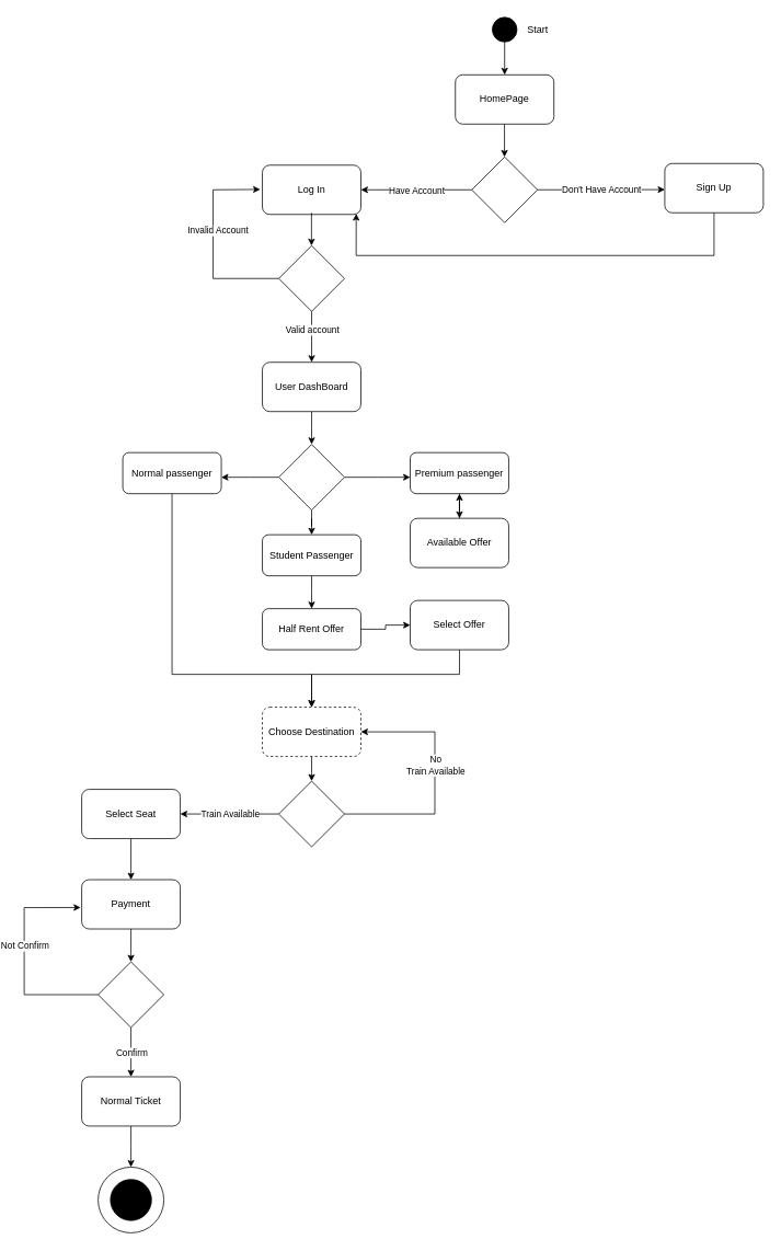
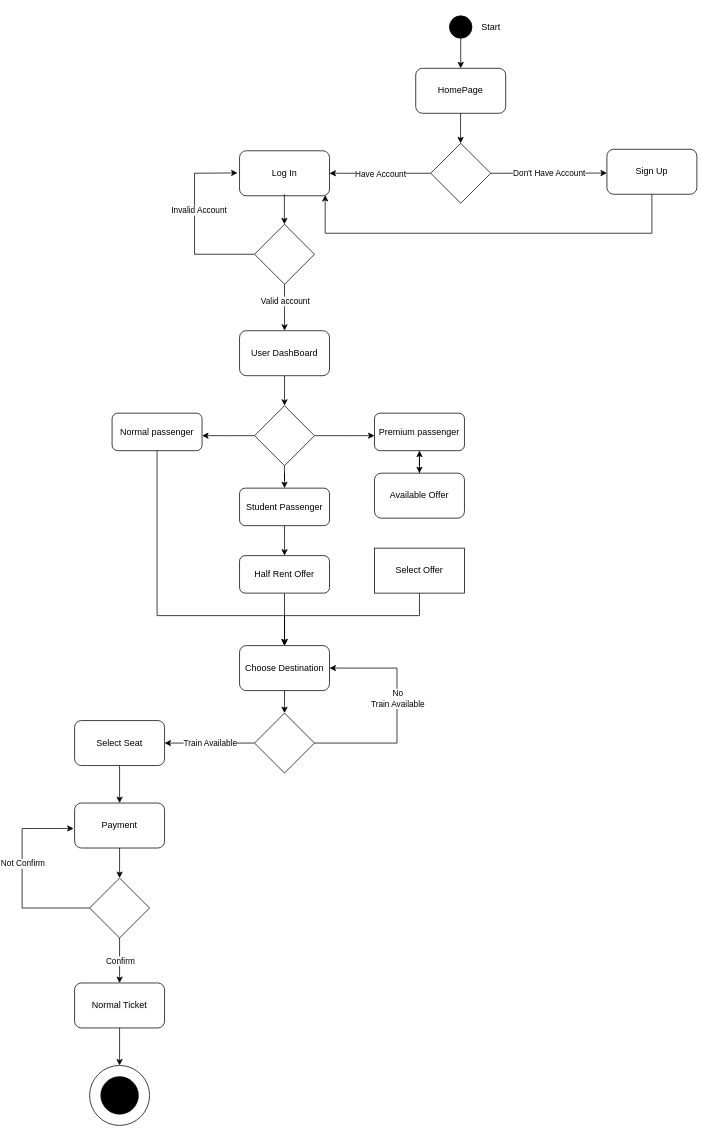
  <mxCell id="0" />
  <mxCell id="1" parent="0" />
  <mxCell id="2" value="" style="ellipse;whiteSpace=wrap;html=1;aspect=fixed;fillColor=#000000;" parent="1" vertex="1"><mxGeometry x="590" y="20" width="30" height="30" as="geometry" /></mxCell>
  <mxCell id="3" value="" style="endArrow=classic;html=1;rounded=0;exitX=0.5;exitY=1;exitDx=0;exitDy=0;" parent="1" source="2" edge="1"><mxGeometry width="50" height="50" relative="1" as="geometry"><mxPoint x="605" y="90" as="sourcePoint" /><mxPoint x="605" y="90" as="targetPoint" /></mxGeometry></mxCell>
  <mxCell id="4" value="HomePage" style="rounded=1;whiteSpace=wrap;html=1;" parent="1" vertex="1"><mxGeometry x="545" y="90" width="120" height="60" as="geometry" /></mxCell>
  <mxCell id="5" value="Start" style="text;html=1;align=center;verticalAlign=middle;resizable=0;points=[];autosize=1;strokeColor=none;fillColor=none;" parent="1" vertex="1"><mxGeometry x="620" y="20" width="50" height="30" as="geometry" /></mxCell>
  <mxCell id="6" value="" style="endArrow=classic;html=1;rounded=0;" parent="1" edge="1"><mxGeometry width="50" height="50" relative="1" as="geometry"><mxPoint x="604.8" y="150" as="sourcePoint" /><mxPoint x="604.8" y="190" as="targetPoint" /></mxGeometry></mxCell>
  <mxCell id="7" value="" style="rhombus;whiteSpace=wrap;html=1;" parent="1" vertex="1"><mxGeometry x="565" y="190" width="80" height="80" as="geometry" /></mxCell>
  <mxCell id="8" style="edgeStyle=orthogonalEdgeStyle;rounded=0;orthogonalLoop=1;jettySize=auto;html=1;entryX=0.952;entryY=0.984;entryDx=0;entryDy=0;entryPerimeter=0;" parent="1" source="9" target="10" edge="1"><mxGeometry relative="1" as="geometry"><mxPoint x="860" y="380" as="targetPoint" /><Array as="points"><mxPoint x="860" y="310" /><mxPoint x="424" y="310" /></Array></mxGeometry></mxCell>
  <mxCell id="9" value="Sign Up" style="rounded=1;whiteSpace=wrap;html=1;" parent="1" vertex="1"><mxGeometry x="800" y="198" width="120" height="60" as="geometry" /></mxCell>
  <mxCell id="10" value="Log In" style="rounded=1;whiteSpace=wrap;html=1;" parent="1" vertex="1"><mxGeometry x="310" y="200" width="120" height="60" as="geometry" /></mxCell>
  <mxCell id="11" value="" style="endArrow=classic;html=1;rounded=0;exitX=1;exitY=0.5;exitDx=0;exitDy=0;" parent="1" source="7" edge="1"><mxGeometry relative="1" as="geometry"><mxPoint x="650" y="230" as="sourcePoint" /><mxPoint x="800" y="229.76" as="targetPoint" /></mxGeometry></mxCell>
  <mxCell id="12" value="Don't Have Account" style="edgeLabel;resizable=0;html=1;align=center;verticalAlign=middle;" parent="11" connectable="0" vertex="1"><mxGeometry relative="1" as="geometry" /></mxCell>
  <mxCell id="13" value="" style="endArrow=classic;html=1;rounded=0;exitX=0;exitY=0.5;exitDx=0;exitDy=0;entryX=1;entryY=0.5;entryDx=0;entryDy=0;" parent="1" source="7" target="10" edge="1"><mxGeometry relative="1" as="geometry"><mxPoint x="420" y="270" as="sourcePoint" /><mxPoint x="520" y="270" as="targetPoint" /></mxGeometry></mxCell>
  <mxCell id="14" value="Have Account" style="edgeLabel;resizable=0;html=1;align=center;verticalAlign=middle;" parent="13" connectable="0" vertex="1"><mxGeometry relative="1" as="geometry" /></mxCell>
  <mxCell id="15" value="" style="endArrow=classic;html=1;rounded=0;" parent="1" edge="1"><mxGeometry width="50" height="50" relative="1" as="geometry"><mxPoint x="369.8" y="258" as="sourcePoint" /><mxPoint x="369.8" y="298" as="targetPoint" /></mxGeometry></mxCell>
  <mxCell id="16" value="" style="rhombus;whiteSpace=wrap;html=1;" parent="1" vertex="1"><mxGeometry x="330" y="298" width="80" height="80" as="geometry" /></mxCell>
  <mxCell id="17" value="" style="endArrow=classic;html=1;rounded=0;exitX=0.5;exitY=1;exitDx=0;exitDy=0;" parent="1" source="16" edge="1"><mxGeometry relative="1" as="geometry"><mxPoint x="420" y="457.8" as="sourcePoint" /><mxPoint x="370" y="440" as="targetPoint" /></mxGeometry></mxCell>
  <mxCell id="18" value="Valid account" style="edgeLabel;resizable=0;html=1;align=center;verticalAlign=middle;" parent="17" connectable="0" vertex="1"><mxGeometry relative="1" as="geometry"><mxPoint y="-9" as="offset" /></mxGeometry></mxCell>
  <mxCell id="19" value="" style="endArrow=classic;html=1;rounded=0;exitX=0;exitY=0.5;exitDx=0;exitDy=0;entryX=-0.022;entryY=0.492;entryDx=0;entryDy=0;entryPerimeter=0;" parent="1" source="16" target="10" edge="1"><mxGeometry relative="1" as="geometry"><mxPoint x="330" y="337" as="sourcePoint" /><mxPoint x="250" y="230" as="targetPoint" /><Array as="points"><mxPoint x="250" y="338" /><mxPoint x="250" y="230" /></Array></mxGeometry></mxCell>
  <mxCell id="20" value="Invalid Account" style="edgeLabel;resizable=0;html=1;align=center;verticalAlign=middle;" parent="19" connectable="0" vertex="1"><mxGeometry relative="1" as="geometry"><mxPoint x="5" y="-16" as="offset" /></mxGeometry></mxCell>
  <mxCell id="21" style="edgeStyle=orthogonalEdgeStyle;rounded=0;orthogonalLoop=1;jettySize=auto;html=1;" parent="1" source="22" edge="1"><mxGeometry relative="1" as="geometry"><mxPoint x="370" y="540" as="targetPoint" /></mxGeometry></mxCell>
  <mxCell id="22" value="User DashBoard" style="rounded=1;whiteSpace=wrap;html=1;" parent="1" vertex="1"><mxGeometry x="310" y="440" width="120" height="60" as="geometry" /></mxCell>
  <mxCell id="23" style="edgeStyle=orthogonalEdgeStyle;rounded=0;orthogonalLoop=1;jettySize=auto;html=1;" parent="1" source="24" edge="1"><mxGeometry relative="1" as="geometry"><mxPoint x="370" y="950" as="targetPoint" /></mxGeometry></mxCell>
- <mxCell id="24" value="Choose Destination" style="rounded=1;whiteSpace=wrap;html=1;dashed=1;" parent="1" vertex="1"><mxGeometry x="310" y="860" width="120" height="60" as="geometry" /></mxCell>
+ <mxCell id="24" value="Choose Destination" style="rounded=1;whiteSpace=wrap;html=1;" parent="1" vertex="1"><mxGeometry x="310" y="860" width="120" height="60" as="geometry" /></mxCell>
  <mxCell id="25" style="edgeStyle=orthogonalEdgeStyle;rounded=0;orthogonalLoop=1;jettySize=auto;html=1;" parent="1" edge="1"><mxGeometry relative="1" as="geometry"><mxPoint x="150" y="1070" as="targetPoint" /><mxPoint x="150" y="1020" as="sourcePoint" /></mxGeometry></mxCell>
  <mxCell id="26" value="Select Seat" style="rounded=1;whiteSpace=wrap;html=1;" parent="1" vertex="1"><mxGeometry x="90" y="960" width="120" height="60" as="geometry" /></mxCell>
  <mxCell id="27" style="edgeStyle=orthogonalEdgeStyle;rounded=0;orthogonalLoop=1;jettySize=auto;html=1;" parent="1" source="30" edge="1"><mxGeometry relative="1" as="geometry"><mxPoint x="490" y="580" as="targetPoint" /></mxGeometry></mxCell>
  <mxCell id="28" style="edgeStyle=orthogonalEdgeStyle;rounded=0;orthogonalLoop=1;jettySize=auto;html=1;" parent="1" source="30" edge="1"><mxGeometry relative="1" as="geometry"><mxPoint x="260" y="580" as="targetPoint" /></mxGeometry></mxCell>
  <mxCell id="29" style="edgeStyle=orthogonalEdgeStyle;rounded=0;orthogonalLoop=1;jettySize=auto;html=1;" parent="1" source="30" target="36" edge="1"><mxGeometry relative="1" as="geometry"><mxPoint x="370" y="680" as="targetPoint" /></mxGeometry></mxCell>
  <mxCell id="30" value="" style="rhombus;whiteSpace=wrap;html=1;" parent="1" vertex="1"><mxGeometry x="330" y="540" width="80" height="80" as="geometry" /></mxCell>
  <mxCell id="31" style="edgeStyle=orthogonalEdgeStyle;rounded=0;orthogonalLoop=1;jettySize=auto;html=1;" parent="1" source="32" target="24" edge="1"><mxGeometry relative="1" as="geometry"><mxPoint x="240" y="890" as="targetPoint" /><Array as="points"><mxPoint x="200" y="820" /><mxPoint x="370" y="820" /></Array></mxGeometry></mxCell>
  <mxCell id="32" value="Normal&amp;nbsp;passenger" style="rounded=1;whiteSpace=wrap;html=1;" parent="1" vertex="1"><mxGeometry x="140" y="550" width="120" height="50" as="geometry" /></mxCell>
  <mxCell id="33" style="edgeStyle=orthogonalEdgeStyle;rounded=0;orthogonalLoop=1;jettySize=auto;html=1;" parent="1" source="34" edge="1"><mxGeometry relative="1" as="geometry"><mxPoint x="550" y="630" as="targetPoint" /></mxGeometry></mxCell>
  <mxCell id="34" value="Premium&amp;nbsp;passenger" style="rounded=1;whiteSpace=wrap;html=1;" parent="1" vertex="1"><mxGeometry x="490" y="550" width="120" height="50" as="geometry" /></mxCell>
  <mxCell id="35" style="edgeStyle=orthogonalEdgeStyle;rounded=0;orthogonalLoop=1;jettySize=auto;html=1;" parent="1" source="36" edge="1"><mxGeometry relative="1" as="geometry"><mxPoint x="370" y="740" as="targetPoint" /></mxGeometry></mxCell>
  <mxCell id="36" value="Student Passenger" style="rounded=1;whiteSpace=wrap;html=1;" parent="1" vertex="1"><mxGeometry x="310" y="650" width="120" height="50" as="geometry" /></mxCell>
  <mxCell id="37" style="edgeStyle=orthogonalEdgeStyle;rounded=0;orthogonalLoop=1;jettySize=auto;html=1;entryX=0.5;entryY=0;entryDx=0;entryDy=0;exitX=0.5;exitY=1;exitDx=0;exitDy=0;" parent="1" source="54" target="24" edge="1"><mxGeometry relative="1" as="geometry"><mxPoint x="550" y="870" as="targetPoint" /><Array as="points"><mxPoint x="550" y="820" /><mxPoint x="370" y="820" /></Array><mxPoint x="550" y="810" as="sourcePoint" /></mxGeometry></mxCell>
  <mxCell id="38" style="edgeStyle=orthogonalEdgeStyle;rounded=0;orthogonalLoop=1;jettySize=auto;html=1;" edge="1" parent="1" source="39" target="34"><mxGeometry relative="1" as="geometry" /></mxCell>
  <mxCell id="39" value="Available Offer" style="rounded=1;whiteSpace=wrap;html=1;" parent="1" vertex="1"><mxGeometry x="490" y="630" width="120" height="60" as="geometry" /></mxCell>
- <mxCell id="40" style="edgeStyle=orthogonalEdgeStyle;rounded=0;orthogonalLoop=1;jettySize=auto;html=1;" parent="1" source="41" target="54" edge="1"><mxGeometry relative="1" as="geometry" /></mxCell>
+ <mxCell id="40" style="edgeStyle=orthogonalEdgeStyle;rounded=0;orthogonalLoop=1;jettySize=auto;html=1;" parent="1" source="41" target="24" edge="1"><mxGeometry relative="1" as="geometry" /></mxCell>
  <mxCell id="41" value="Half Rent Offer" style="rounded=1;whiteSpace=wrap;html=1;" parent="1" vertex="1"><mxGeometry x="310" y="740" width="120" height="50" as="geometry" /></mxCell>
  <mxCell id="42" value="" style="rhombus;whiteSpace=wrap;html=1;" parent="1" vertex="1"><mxGeometry x="330" y="950" width="80" height="80" as="geometry" /></mxCell>
  <mxCell id="43" value="" style="endArrow=classic;html=1;rounded=0;entryX=1;entryY=0.5;entryDx=0;entryDy=0;" parent="1" source="42" target="26" edge="1"><mxGeometry relative="1" as="geometry"><mxPoint x="230" y="990" as="sourcePoint" /><mxPoint x="230" y="990" as="targetPoint" /></mxGeometry></mxCell>
  <mxCell id="44" value="Train Available" style="edgeLabel;resizable=0;html=1;align=center;verticalAlign=middle;" parent="43" connectable="0" vertex="1"><mxGeometry relative="1" as="geometry" /></mxCell>
  <mxCell id="45" value="" style="endArrow=classic;html=1;rounded=0;entryX=1;entryY=0.5;entryDx=0;entryDy=0;" parent="1" target="24" edge="1"><mxGeometry relative="1" as="geometry"><mxPoint x="410" y="990" as="sourcePoint" /><mxPoint x="520" y="860" as="targetPoint" /><Array as="points"><mxPoint x="520" y="990" /><mxPoint x="520" y="890" /></Array></mxGeometry></mxCell>
  <mxCell id="46" value="No &lt;br&gt;Train Available" style="edgeLabel;resizable=0;html=1;align=center;verticalAlign=middle;" parent="45" connectable="0" vertex="1"><mxGeometry relative="1" as="geometry"><mxPoint y="-20" as="offset" /></mxGeometry></mxCell>
  <mxCell id="47" value="" style="rhombus;whiteSpace=wrap;html=1;" parent="1" vertex="1"><mxGeometry x="110" y="1170" width="80" height="80" as="geometry" /></mxCell>
  <mxCell id="48" style="edgeStyle=orthogonalEdgeStyle;rounded=0;orthogonalLoop=1;jettySize=auto;html=1;entryX=0.5;entryY=0;entryDx=0;entryDy=0;" parent="1" source="49" target="47" edge="1"><mxGeometry relative="1" as="geometry" /></mxCell>
  <mxCell id="49" value="Payment" style="rounded=1;whiteSpace=wrap;html=1;" parent="1" vertex="1"><mxGeometry x="90" y="1070" width="120" height="60" as="geometry" /></mxCell>
  <mxCell id="50" value="" style="endArrow=classic;html=1;rounded=0;" parent="1" edge="1"><mxGeometry relative="1" as="geometry"><mxPoint x="150" y="1250" as="sourcePoint" /><mxPoint x="150" y="1310" as="targetPoint" /></mxGeometry></mxCell>
  <mxCell id="51" value="Confirm" style="edgeLabel;resizable=0;html=1;align=center;verticalAlign=middle;" parent="50" connectable="0" vertex="1"><mxGeometry relative="1" as="geometry" /></mxCell>
  <mxCell id="52" value="" style="endArrow=classic;html=1;rounded=0;entryX=-0.011;entryY=0.565;entryDx=0;entryDy=0;entryPerimeter=0;" parent="1" source="47" edge="1" target="49"><mxGeometry relative="1" as="geometry"><mxPoint y="1210" as="sourcePoint" x="10" /><mxPoint x="20" y="1100" as="targetPoint" /><Array as="points"><mxPoint x="20" y="1210" /><mxPoint x="20" y="1104" /></Array></mxGeometry></mxCell>
  <mxCell id="53" value="Not Confirm" style="edgeLabel;resizable=0;html=1;align=center;verticalAlign=middle;" parent="52" connectable="0" vertex="1"><mxGeometry relative="1" as="geometry"><mxPoint y="-18" as="offset" /></mxGeometry></mxCell>
- <mxCell id="54" value="Select Offer" style="rounded=1;whiteSpace=wrap;html=1;" vertex="1" parent="1"><mxGeometry x="490" y="730" width="120" height="60" as="geometry" /></mxCell>
+ <mxCell id="54" value="Select Offer" style="whiteSpace=wrap;html=1;rounded=0;" vertex="1" parent="1"><mxGeometry x="490" y="730" width="120" height="60" as="geometry" /></mxCell>
  <mxCell id="55" style="edgeStyle=orthogonalEdgeStyle;rounded=0;orthogonalLoop=1;jettySize=auto;html=1;entryX=0.5;entryY=0;entryDx=0;entryDy=0;" edge="1" parent="1" source="56"><mxGeometry relative="1" as="geometry"><mxPoint x="150" y="1420" as="targetPoint" /></mxGeometry></mxCell>
  <mxCell id="56" value="&lt;span style=&quot;color: rgb(0, 0, 0); font-family: Helvetica; font-size: 12px; font-style: normal; font-variant-ligatures: normal; font-variant-caps: normal; font-weight: 400; letter-spacing: normal; orphans: 2; text-align: center; text-indent: 0px; text-transform: none; widows: 2; word-spacing: 0px; -webkit-text-stroke-width: 0px; background-color: rgb(251, 251, 251); text-decoration-thickness: initial; text-decoration-style: initial; text-decoration-color: initial; float: none; display: inline !important;&quot;&gt;Normal Ticket&lt;/span&gt;" style="rounded=1;whiteSpace=wrap;html=1;" vertex="1" parent="1"><mxGeometry x="90" y="1310" width="120" height="60" as="geometry" /></mxCell>
  <mxCell id="57" value="" style="ellipse;whiteSpace=wrap;html=1;aspect=fixed;" vertex="1" parent="1"><mxGeometry x="110" y="1420" width="80" height="80" as="geometry" /></mxCell>
  <mxCell id="58" value="" style="ellipse;whiteSpace=wrap;html=1;aspect=fixed;fillColor=#000000;" vertex="1" parent="1"><mxGeometry x="125" y="1435" width="50" height="50" as="geometry" /></mxCell>
